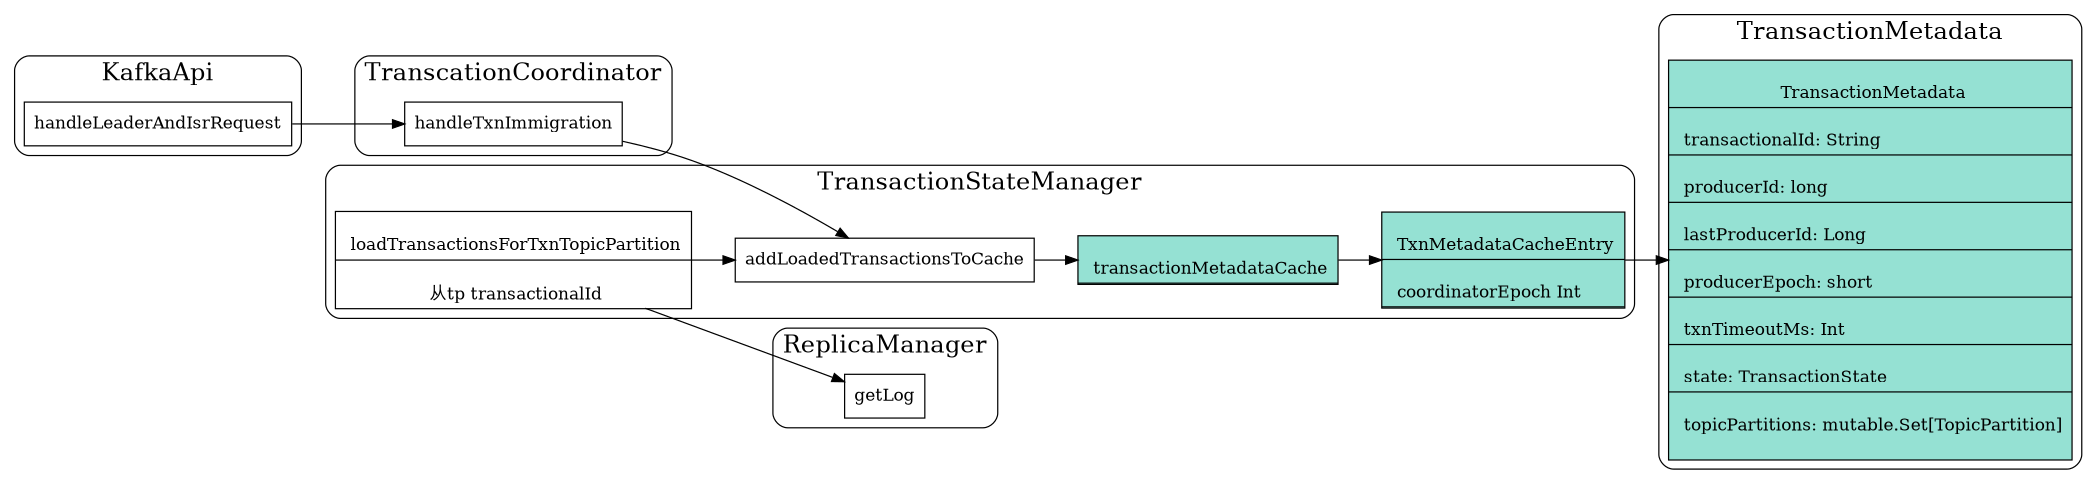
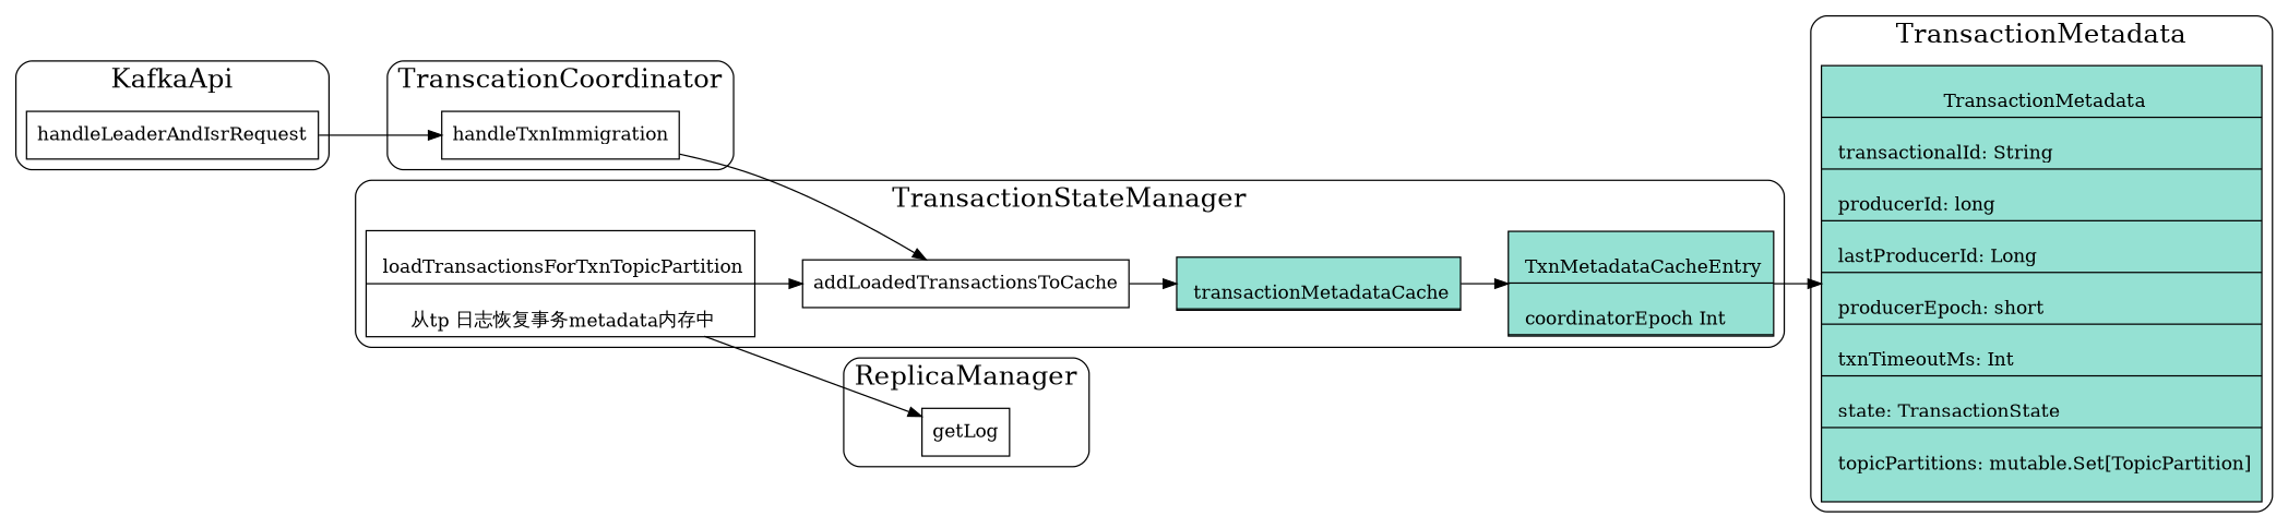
  digraph {
    newrank=true
    rankdir=LR
    node [shape=record]
    n1 [fillcolor="#95e1d3" label="{{\n        TransactionMetadata|\n        transactionalId: String \l|\n        producerId: long \l|\n        lastProducerId: Long \l|\n        producerEpoch: short \l|\n        txnTimeoutMs: Int \l|\n        state: TransactionState \l|\n        topicPartitions: mutable.Set[TopicPartition]\l\n      }}" style=filled]
    getLog [shape=box]
    n3 [fillcolor="#95e1d3" label="{{\n        transactionMetadataCache|\n        <entry>mutable.Map[Int, TxnMetadataCacheEntry]\l\n        parition 到cacheEntry的映射\n      }}" style=filled]
    n4 [fillcolor="#95e1d3" label="{{\n        TxnMetadataCacheEntry|\n        coordinatorEpoch Int \l|\n        <meta> metadataPerTransactionalId \l \n        Pool[String, TransactionMetadata]\l\n        事务ID到事务metadata映射\n      }}" style=filled]
-   n5 [label="{{\n        loadTransactionsForTxnTopicPartition|\n        从tp transactionalId\n      }}"]
+   n5 [label="{{\n        loadTransactionsForTxnTopicPartition|\n        从tp 日志恢复事务metadata内存中\n      }}"]
    addLoadedTransactionsToCache [shape=box]
    handleTxnImmigration [shape=box]
    handleLeaderAndIsrRequest [shape=box]
    subgraph cluster_1 {
      fontsize=20
      label=TransactionMetadata
      style=rounded
      n1
    }
    subgraph cluster_2 {
      fontsize=20
      label=ReplicaManager
      style=rounded
      getLog
    }
    subgraph cluster_3 {
      fontsize=20
      label=TransactionStateManager
      style=rounded
      n3
      n4
      n5
      addLoadedTransactionsToCache
    }
    subgraph cluster_4 {
      fontsize=20
      label=TranscationCoordinator
      style=rounded
      handleTxnImmigration
    }
    subgraph cluster_5 {
      fontsize=20
      label=KafkaApi
      style=rounded
      handleLeaderAndIsrRequest
    }
    n3 -> n4 [tailport=entry]
    n4 -> n1 [tailport=meta]
    n5 -> getLog
    n5 -> addLoadedTransactionsToCache
    addLoadedTransactionsToCache -> n3
    handleTxnImmigration -> addLoadedTransactionsToCache
    handleLeaderAndIsrRequest -> handleTxnImmigration
  }
